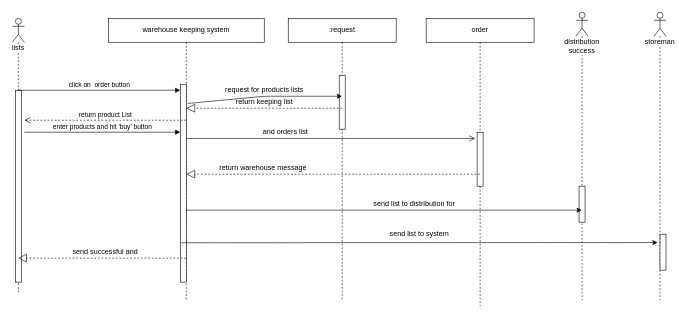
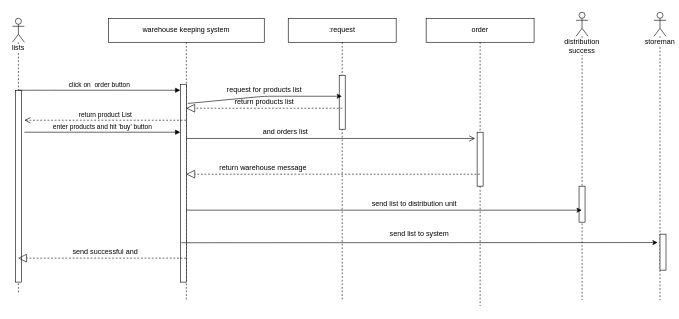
  <mxCell id="0" />
  <mxCell id="1" parent="0" />
  <mxCell id="2" value="lists" style="shape=umlLifeline;participant=umlActor;perimeter=lifelinePerimeter;whiteSpace=wrap;html=1;container=1;collapsible=0;recursiveResize=0;verticalAlign=top;spacingTop=36;labelBackgroundColor=#ffffff;outlineConnect=0;" parent="1" vertex="1"><mxGeometry x="20" y="30" width="20" height="460" as="geometry" /></mxCell>
  <mxCell id="3" value="" style="html=1;points=[];perimeter=orthogonalPerimeter;" parent="2" vertex="1"><mxGeometry x="5" y="120" width="10" height="320" as="geometry" /></mxCell>
  <mxCell id="4" value="warehouse keeping system" style="shape=umlLifeline;perimeter=lifelinePerimeter;whiteSpace=wrap;html=1;container=1;collapsible=0;recursiveResize=0;outlineConnect=0;" parent="1" vertex="1"><mxGeometry x="180" y="30" width="260" height="470" as="geometry" /></mxCell>
  <mxCell id="5" value="" style="html=1;points=[];perimeter=orthogonalPerimeter;" parent="4" vertex="1"><mxGeometry x="120" y="110" width="10" height="330" as="geometry" /></mxCell>
  <mxCell id="6" value="click on&amp;nbsp; order button" style="html=1;verticalAlign=bottom;endArrow=block;" parent="1" source="2" edge="1"><mxGeometry width="80" relative="1" as="geometry"><mxPoint x="60" y="150" as="sourcePoint" /><mxPoint x="300" y="150" as="targetPoint" /><Array as="points"><mxPoint x="70" y="150" /><mxPoint x="200" y="150" /></Array></mxGeometry></mxCell>
  <mxCell id="7" value=":request" style="shape=umlLifeline;perimeter=lifelinePerimeter;whiteSpace=wrap;html=1;container=1;collapsible=0;recursiveResize=0;outlineConnect=0;" parent="1" vertex="1"><mxGeometry x="480" y="30" width="180" height="470" as="geometry" /></mxCell>
  <mxCell id="8" value="" style="html=1;points=[];perimeter=orthogonalPerimeter;" parent="7" vertex="1"><mxGeometry x="85" y="95" width="10" height="90" as="geometry" /></mxCell>
  <mxCell id="9" value="enter products and hit 'buy' button" style="html=1;verticalAlign=bottom;endArrow=block;" parent="1" target="5" edge="1"><mxGeometry width="80" relative="1" as="geometry"><mxPoint x="40" y="220" as="sourcePoint" /><mxPoint x="120" y="189.5" as="targetPoint" /><Array as="points"><mxPoint x="150" y="220" /></Array></mxGeometry></mxCell>
  <mxCell id="10" value="" style="html=1;verticalAlign=bottom;endArrow=open;endSize=8;entryX=-0.324;entryY=0.116;entryDx=0;entryDy=0;entryPerimeter=0;" parent="1" source="5" edge="1" target="20"><mxGeometry relative="1" as="geometry"><mxPoint x="420" y="220" as="sourcePoint" /><mxPoint x="560" y="232" as="targetPoint" /></mxGeometry></mxCell>
  <mxCell id="11" value="return product List" style="html=1;verticalAlign=bottom;endArrow=open;dashed=1;endSize=8;" parent="1" source="4" edge="1"><mxGeometry relative="1" as="geometry"><mxPoint x="265" y="200" as="sourcePoint" /><mxPoint x="40" y="200" as="targetPoint" /></mxGeometry></mxCell>
  <mxCell id="12" value="return warehouse message&amp;nbsp;" style="text;html=1;strokeColor=none;fillColor=none;align=center;verticalAlign=middle;whiteSpace=wrap;rounded=0;" parent="1" vertex="1"><mxGeometry x="330" y="270" width="220" height="20" as="geometry" /></mxCell>
  <mxCell id="13" value="" style="endArrow=block;dashed=1;endFill=0;endSize=12;html=1;" parent="1" source="4" target="2" edge="1"><mxGeometry width="160" relative="1" as="geometry"><mxPoint x="250" y="240" as="sourcePoint" /><mxPoint x="410" y="240" as="targetPoint" /><Array as="points"><mxPoint x="180" y="430" /></Array></mxGeometry></mxCell>
  <mxCell id="14" value="send successful and" style="text;html=1;strokeColor=none;fillColor=none;align=center;verticalAlign=middle;whiteSpace=wrap;rounded=0;" parent="1" vertex="1"><mxGeometry x="80" y="410" width="190" height="20" as="geometry" /></mxCell>
  <mxCell id="15" value="" style="endArrow=classic;html=1;exitX=1.245;exitY=0.097;exitDx=0;exitDy=0;exitPerimeter=0;" edge="1" parent="1" source="5" target="7"><mxGeometry width="50" height="50" relative="1" as="geometry"><mxPoint x="415" y="190" as="sourcePoint" /><mxPoint x="465" y="140" as="targetPoint" /><Array as="points"><mxPoint x="440" y="160" /></Array></mxGeometry></mxCell>
  <mxCell id="16" value="" style="endArrow=block;dashed=1;endFill=0;endSize=12;html=1;" edge="1" parent="1"><mxGeometry width="160" relative="1" as="geometry"><mxPoint x="570" y="180" as="sourcePoint" /><mxPoint x="310" y="180" as="targetPoint" /><Array as="points" /></mxGeometry></mxCell>
- <mxCell id="17" value="request for products lists" style="text;html=1;align=center;verticalAlign=middle;resizable=0;points=[];autosize=1;" vertex="1" parent="1"><mxGeometry x="365" y="140" width="150" height="20" as="geometry" /></mxCell>
- <mxCell id="18" value="return keeping list&lt;br&gt;" style="text;html=1;align=center;verticalAlign=middle;resizable=0;points=[];autosize=1;" vertex="1" parent="1"><mxGeometry x="385" y="160" width="110" height="20" as="geometry" /></mxCell>
+ <mxCell id="17" value="request for products list" style="text;html=1;align=center;verticalAlign=middle;resizable=0;points=[];autosize=1;" vertex="1" parent="1"><mxGeometry x="365" y="140" width="150" height="20" as="geometry" /></mxCell>
+ <mxCell id="18" value="return products list&lt;br&gt;" style="text;html=1;align=center;verticalAlign=middle;resizable=0;points=[];autosize=1;" vertex="1" parent="1"><mxGeometry x="385" y="160" width="110" height="20" as="geometry" /></mxCell>
  <mxCell id="19" value="order" style="shape=umlLifeline;perimeter=lifelinePerimeter;whiteSpace=wrap;html=1;container=1;collapsible=0;recursiveResize=0;outlineConnect=0;" vertex="1" parent="1"><mxGeometry x="710" y="30" width="180" height="480" as="geometry" /></mxCell>
  <mxCell id="20" value="" style="html=1;points=[];perimeter=orthogonalPerimeter;" vertex="1" parent="19"><mxGeometry x="85" y="190" width="10" height="90" as="geometry" /></mxCell>
  <mxCell id="21" value="and orders list" style="text;html=1;align=center;verticalAlign=middle;resizable=0;points=[];autosize=1;" vertex="1" parent="1"><mxGeometry x="425" y="210" width="100" height="20" as="geometry" /></mxCell>
  <mxCell id="22" value="distribution&lt;br&gt;success&lt;br&gt;" style="shape=umlLifeline;participant=umlActor;perimeter=lifelinePerimeter;whiteSpace=wrap;html=1;container=1;collapsible=0;recursiveResize=0;verticalAlign=top;spacingTop=36;labelBackgroundColor=#ffffff;outlineConnect=0;size=40;" vertex="1" parent="1"><mxGeometry x="960" y="20" width="20" height="480" as="geometry" /></mxCell>
  <mxCell id="23" value="" style="html=1;points=[];perimeter=orthogonalPerimeter;" vertex="1" parent="22"><mxGeometry x="5" y="290" width="10" height="60" as="geometry" /></mxCell>
  <mxCell id="24" value="" style="endArrow=classic;html=1;" edge="1" parent="1" source="4" target="22"><mxGeometry width="50" height="50" relative="1" as="geometry"><mxPoint x="580" y="300" as="sourcePoint" /><mxPoint x="990" y="342" as="targetPoint" /><Array as="points"><mxPoint x="660" y="350" /></Array></mxGeometry></mxCell>
- <mxCell id="25" value="send list to distribution for&lt;br&gt;" style="text;html=1;align=center;verticalAlign=middle;resizable=0;points=[];autosize=1;" vertex="1" parent="1"><mxGeometry x="610" y="330" width="160" height="20" as="geometry" /></mxCell>
+ <mxCell id="25" value="send list to distribution unit&lt;br&gt;" style="text;html=1;align=center;verticalAlign=middle;resizable=0;points=[];autosize=1;" vertex="1" parent="1"><mxGeometry x="610" y="330" width="160" height="20" as="geometry" /></mxCell>
  <mxCell id="26" value="storeman&lt;br&gt;" style="shape=umlLifeline;participant=umlActor;perimeter=lifelinePerimeter;whiteSpace=wrap;html=1;container=1;collapsible=0;recursiveResize=0;verticalAlign=top;spacingTop=36;labelBackgroundColor=#ffffff;outlineConnect=0;size=40;" vertex="1" parent="1"><mxGeometry x="1090" y="20" width="20" height="480" as="geometry" /></mxCell>
  <mxCell id="27" value="" style="html=1;points=[];perimeter=orthogonalPerimeter;" vertex="1" parent="26"><mxGeometry x="10" y="370" width="10" height="60" as="geometry" /></mxCell>
  <mxCell id="28" value="" style="endArrow=classic;html=1;exitX=0.167;exitY=0.801;exitDx=0;exitDy=0;exitPerimeter=0;" edge="1" parent="1" source="5"><mxGeometry width="50" height="50" relative="1" as="geometry"><mxPoint x="319.667" y="360" as="sourcePoint" /><mxPoint x="1096" y="404" as="targetPoint" /><Array as="points" /></mxGeometry></mxCell>
  <mxCell id="29" value="send list to system&amp;nbsp;" style="text;html=1;align=center;verticalAlign=middle;resizable=0;points=[];autosize=1;" vertex="1" parent="1"><mxGeometry x="635" y="380" width="130" height="20" as="geometry" /></mxCell>
  <mxCell id="30" value="" style="endArrow=block;dashed=1;endFill=0;endSize=12;html=1;" edge="1" parent="1" source="19"><mxGeometry width="160" relative="1" as="geometry"><mxPoint x="589.83" y="290" as="sourcePoint" /><mxPoint x="309.997" y="290" as="targetPoint" /><Array as="points"><mxPoint x="460.33" y="290" /></Array></mxGeometry></mxCell>
